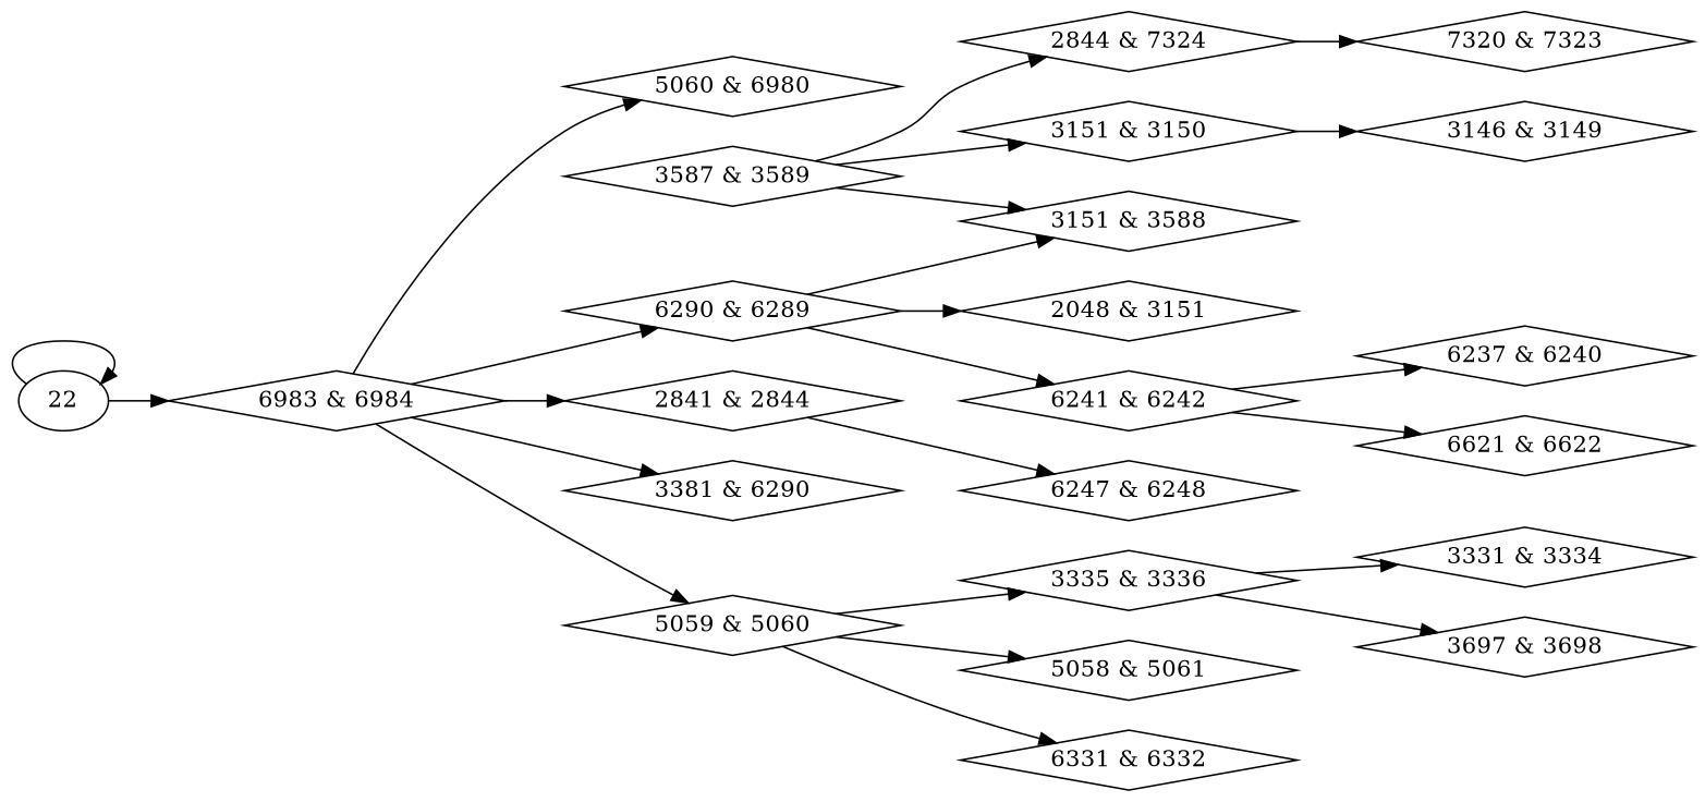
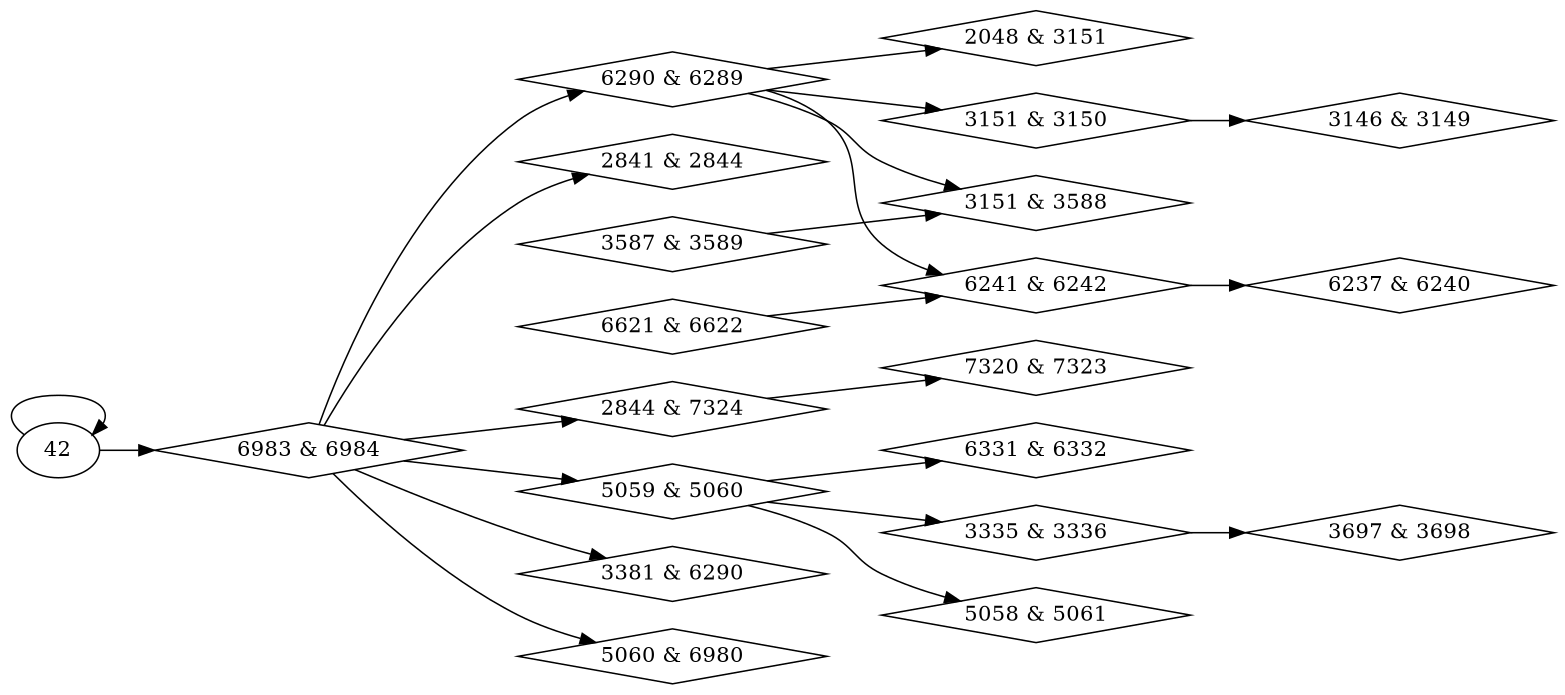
  digraph {
    rankdir=LR
    node [shape=diamond]
    n1 [label="2048 & 3151"]
    n2 [label="3151 & 3150"]
    n3 [label="3146 & 3149"]
    n4 [label="3151 & 3588"]
    n5 [label="3587 & 3589"]
    n6 [label="2841 & 2844"]
-   n7 [label="6247 & 6248"]
    n8 [label="2844 & 7324"]
    n9 [label="7320 & 7323"]
-   n10 [label="3331 & 3334"]
    n11 [label="3335 & 3336"]
    n12 [label="3697 & 3698"]
    n13 [label="3381 & 6290"]
    n14 [label="6290 & 6289"]
    n15 [label="6241 & 6242"]
    n16 [label="5058 & 5061"]
    n17 [label="5059 & 5060"]
    n18 [label="6331 & 6332"]
    n19 [label="5060 & 6980"]
    n20 [label="6237 & 6240"]
    n21 [label="6621 & 6622"]
    n22 [label="6983 & 6984"]
-   22 [shape=""]
+   22 [label=42 shape=""]
    n2 -> n3
    n5 -> n4
-   n6 -> n7
    n8 -> n9
-   n11 -> n10
    n11 -> n12
    n14 -> n1
-   n5 -> n2
+   n14 -> n2
    n14 -> n4
    n14 -> n15
    n15 -> n20
-   n15 -> n21
+   n21 -> n15
    n17 -> n11
    n17 -> n16
    n17 -> n18
    n22 -> n6
-   n5 -> n8
+   n22 -> n8
    n22 -> n13
    n22 -> n14
    n22 -> n17
    n22 -> n19
    22 -> n22
    22 -> 22
  }
